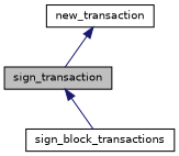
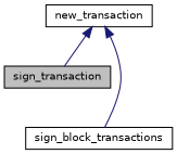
  digraph {
    rankdir=TB
    node [color=black fillcolor=white fontname=Helvetica fontsize=10 shape=record style=filled]
    edge [color=midnightblue dir=back fontname=Helvetica fontsize=10 labelfontname=Helvetica labelfontsize=10 style=solid]
    n1 [fillcolor=grey75 fontcolor=black height=0.2 label=sign_transaction width=0.4]
    n2 [height=0.2 label=sign_block_transactions width=0.4]
    n3 [height=0.2 label=new_transaction width=0.4]
-   n1 -> n2
+   n3 -> n2
    n3 -> n1
  }
